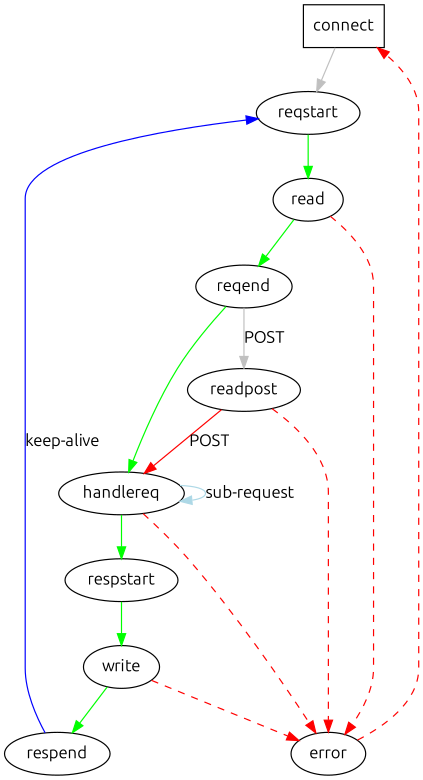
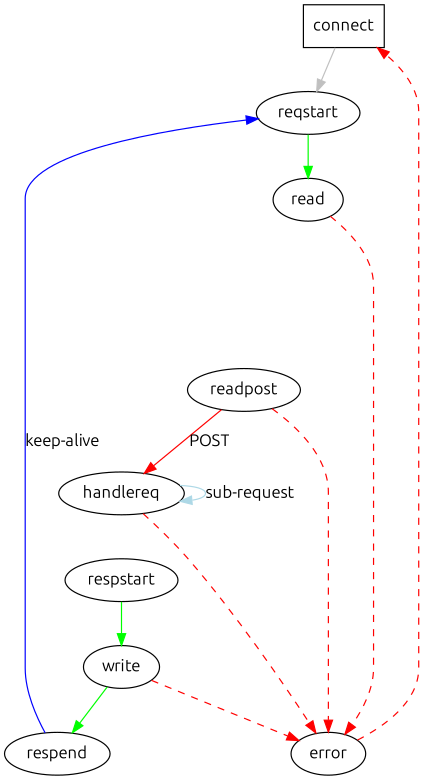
  digraph {
    fontname=Ubuntu
    node [fontname=Ubuntu]
    edge [color=green fontname=Ubuntu]
    connect [shape=box]
    reqstart
    read
-   reqend
    error
    handlereq
    readpost
    respstart
    write
    respend
    connect -> reqstart [color=grey]
    reqstart -> read
-   read -> reqend
    read -> error [color=red style=dashed]
-   reqend -> handlereq
-   reqend -> readpost [color=grey label=POST]
    error -> connect [color=red style=dashed]
    handlereq -> error [color=red style=dashed]
    handlereq -> handlereq [color=lightblue label="sub-request"]
-   handlereq -> respstart
    readpost -> error [color=red style=dashed]
    readpost -> handlereq [color=red label=POST]
    respstart -> write
    write -> error [color=red style=dashed]
    write -> respend
    respend -> reqstart [color=blue label="keep-alive"]
  }
